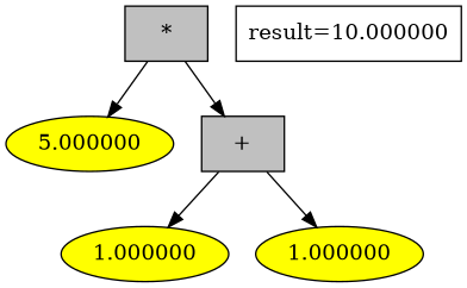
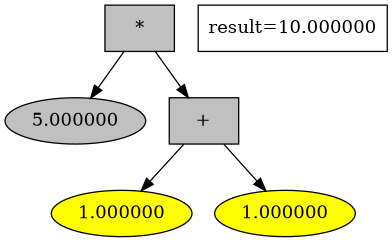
  digraph {
    node [fillcolor=yellow style=filled]
    n1 [fillcolor=grey label="*" shape=box]
-   n2 [label=5.000000]
+   n2 [fillcolor=grey label=5.000000]
    n3 [fillcolor=grey label="+" shape=box]
    n4 [label=1.000000]
    n5 [label=1.000000]
    "result=10.000000" [shape=box fillcolor="" style=""]
    n1 -> n2
    n1 -> n3
    n3 -> n4
    n3 -> n5
  }
